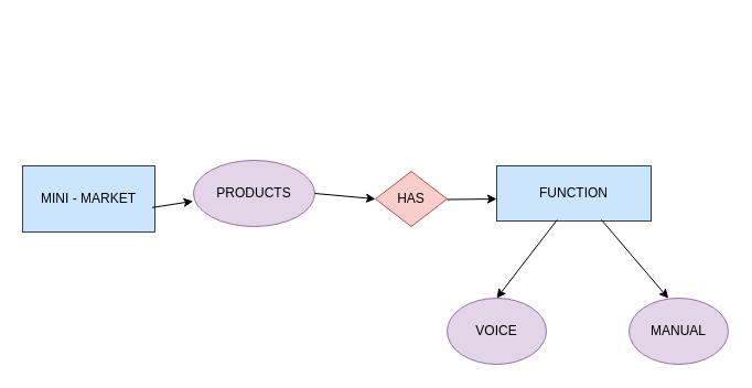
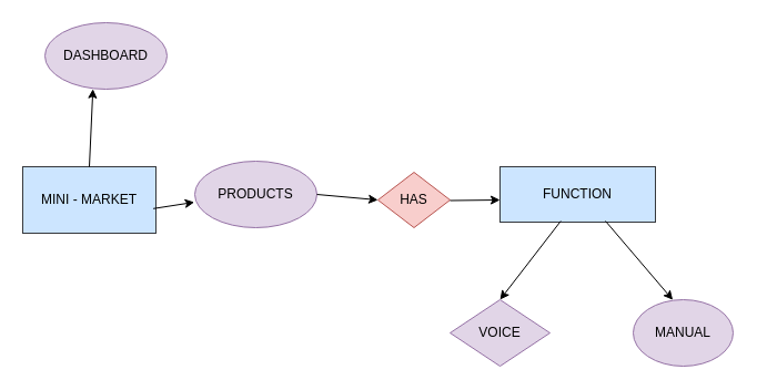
  <mxCell id="0" />
  <mxCell id="1" parent="0" />
  <mxCell id="2" value="MINI - MARKET" style="rounded=0;whiteSpace=wrap;html=1;fillColor=#cce5ff;strokeColor=#36393d;" vertex="1" parent="1"><mxGeometry x="20" y="150" width="120" height="60" as="geometry" /></mxCell>
+ <mxCell id="3" value="DASHBOARD" style="ellipse;whiteSpace=wrap;html=1;fillColor=#e1d5e7;strokeColor=#9673a6;" vertex="1" parent="1"><mxGeometry x="40" y="20" width="110" height="60" as="geometry" /></mxCell>
  <mxCell id="4" value="PRODUCTS" style="ellipse;whiteSpace=wrap;html=1;fillColor=#e1d5e7;strokeColor=#9673a6;" vertex="1" parent="1"><mxGeometry x="175" y="145" width="110" height="60" as="geometry" /></mxCell>
  <mxCell id="5" value="HAS" style="rhombus;whiteSpace=wrap;html=1;fillColor=#f8cecc;strokeColor=#b85450;" vertex="1" parent="1"><mxGeometry x="340" y="155" width="65" height="50" as="geometry" /></mxCell>
  <mxCell id="6" value="FUNCTION" style="rounded=0;whiteSpace=wrap;html=1;fillColor=#cce5ff;strokeColor=#36393d;" vertex="1" parent="1"><mxGeometry x="450" y="150" width="140" height="50" as="geometry" /></mxCell>
- <mxCell id="7" value="VOICE" style="ellipse;whiteSpace=wrap;html=1;fillColor=#e1d5e7;strokeColor=#9673a6;" vertex="1" parent="1"><mxGeometry x="405" y="270" width="90" height="60" as="geometry" /></mxCell>
+ <mxCell id="7" value="VOICE" style="rhombus;whiteSpace=wrap;html=1;fillColor=#e1d5e7;strokeColor=#9673a6;" vertex="1" parent="1"><mxGeometry x="405" y="270" width="90" height="60" as="geometry" /></mxCell>
  <mxCell id="8" value="MANUAL" style="ellipse;whiteSpace=wrap;html=1;fillColor=#e1d5e7;strokeColor=#9673a6;" vertex="1" parent="1"><mxGeometry x="570" y="270" width="90" height="60" as="geometry" /></mxCell>
+ <mxCell id="9" value="" style="endArrow=classic;html=1;rounded=0;exitX=0.5;exitY=0;exitDx=0;exitDy=0;entryX=0.393;entryY=0.997;entryDx=0;entryDy=0;entryPerimeter=0;" edge="1" parent="1" source="2" target="3"><mxGeometry width="50" height="50" relative="1" as="geometry"><mxPoint x="80" y="140" as="sourcePoint" /><mxPoint x="80" y="90" as="targetPoint" /></mxGeometry></mxCell>
  <mxCell id="10" value="" style="endArrow=classic;html=1;rounded=0;exitX=0.98;exitY=0.63;exitDx=0;exitDy=0;entryX=-0.004;entryY=0.617;entryDx=0;entryDy=0;entryPerimeter=0;exitPerimeter=0;" edge="1" parent="1" source="2" target="4"><mxGeometry width="50" height="50" relative="1" as="geometry"><mxPoint x="120" y="230" as="sourcePoint" /><mxPoint x="170" y="180" as="targetPoint" /></mxGeometry></mxCell>
  <mxCell id="11" value="" style="endArrow=classic;html=1;rounded=0;exitX=1;exitY=0.5;exitDx=0;exitDy=0;" edge="1" parent="1" source="4"><mxGeometry width="50" height="50" relative="1" as="geometry"><mxPoint x="290" y="175.5" as="sourcePoint" /><mxPoint x="340" y="180" as="targetPoint" /></mxGeometry></mxCell>
  <mxCell id="12" value="" style="endArrow=classic;html=1;rounded=0;exitX=0.98;exitY=0.63;exitDx=0;exitDy=0;exitPerimeter=0;" edge="1" parent="1"><mxGeometry width="50" height="50" relative="1" as="geometry"><mxPoint x="405" y="180.5" as="sourcePoint" /><mxPoint x="450" y="180" as="targetPoint" /></mxGeometry></mxCell>
  <mxCell id="13" value="" style="endArrow=classic;html=1;rounded=0;entryX=0.5;entryY=0;entryDx=0;entryDy=0;exitX=0.391;exitY=0.98;exitDx=0;exitDy=0;exitPerimeter=0;" edge="1" parent="1" source="6" target="7"><mxGeometry width="50" height="50" relative="1" as="geometry"><mxPoint x="500" y="200" as="sourcePoint" /><mxPoint x="500" y="260" as="targetPoint" /></mxGeometry></mxCell>
  <mxCell id="14" value="" style="endArrow=classic;html=1;rounded=0;entryX=0.396;entryY=0.003;entryDx=0;entryDy=0;entryPerimeter=0;" edge="1" parent="1" target="8"><mxGeometry width="50" height="50" relative="1" as="geometry"><mxPoint x="545" y="199" as="sourcePoint" /><mxPoint x="490" y="270" as="targetPoint" /></mxGeometry></mxCell>
